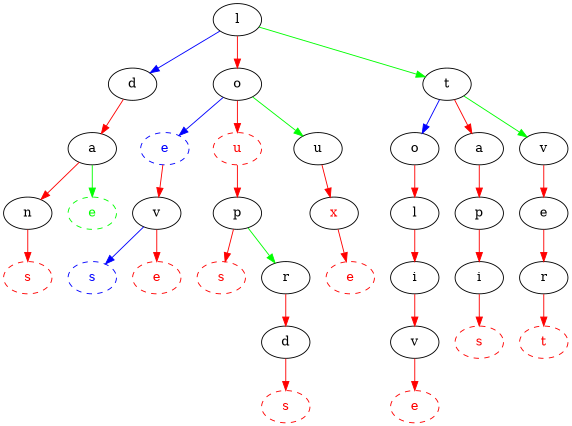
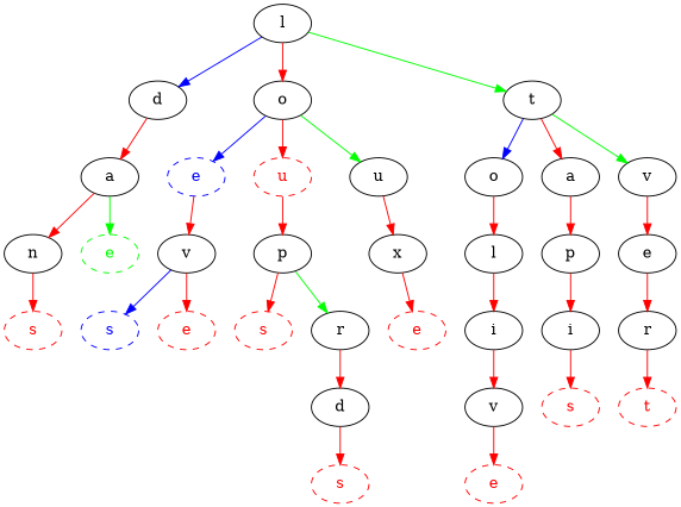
  digraph {
    edge [color=red]
    n1 [label=l]
    n2 [label=d]
    n3 [label=o]
    n4 [label=t]
    n5 [label=a]
    n6 [label=n]
    n7 [color=green fontcolor=green label=e style=dashed]
    n8 [color=red fontcolor=red label=s style=dashed]
    n9 [color=blue fontcolor=blue label=e style=dashed]
    n10 [color=red fontcolor=red label=u style=dashed]
    n11 [label=u]
    n12 [label=v]
    n13 [color=blue fontcolor=blue label=s style=dashed]
    n14 [color=red fontcolor=red label=e style=dashed]
    n15 [label=p]
    n16 [color=red fontcolor=red label=s style=dashed]
    n17 [label=r]
    n18 [label=d]
    n19 [color=red fontcolor=red label=s style=dashed]
-   n20 [label=x fontcolor=red]
+   n20 [label=x]
    n21 [color=red fontcolor=red label=e style=dashed]
    n22 [label=o]
    n23 [label=a]
    n24 [label=v]
    n25 [label=l]
    n26 [label=i]
    n27 [label=v]
    n28 [color=red fontcolor=red label=e style=dashed]
    n29 [label=p]
    n30 [label=i]
    n31 [color=red fontcolor=red label=s style=dashed]
    n32 [label=e]
    n33 [label=r]
    n34 [color=red fontcolor=red label=t style=dashed]
    n1 -> n2 [color=blue]
    n1 -> n3
    n1 -> n4 [color=green]
    n2 -> n5
    n3 -> n9 [color=blue]
    n3 -> n10
    n3 -> n11 [color=green]
    n4 -> n22 [color=blue]
    n4 -> n23
    n4 -> n24 [color=green]
    n5 -> n6
    n5 -> n7 [color=green]
    n6 -> n8
    n9 -> n12
    n10 -> n15
    n11 -> n20
    n12 -> n13 [color=blue]
    n12 -> n14
    n15 -> n16
    n15 -> n17 [color=green]
    n17 -> n18
    n18 -> n19
    n20 -> n21
    n22 -> n25
    n23 -> n29
    n24 -> n32
    n25 -> n26
    n26 -> n27
    n27 -> n28
    n29 -> n30
    n30 -> n31
    n32 -> n33
    n33 -> n34
  }
